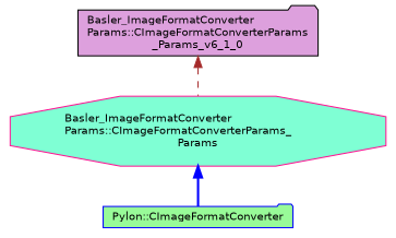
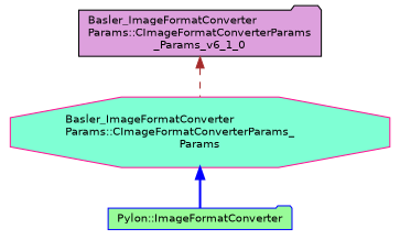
  digraph {
    node [fontname=Helvetica fontsize=10 shape=folder style=filled]
    edge [dir=back fontname=Helvetica fontsize=10 labelfontname=Helvetica labelfontsize=10]
    n1 [color=black fillcolor=plum fontcolor=black height=0.2 label="Basler_ImageFormatConverter\lParams::CImageFormatConverterParams\l_Params_v6_1_0" width=0.4]
    n2 [color=deeppink fillcolor=aquamarine height=0.2 label="Basler_ImageFormatConverter\lParams::CImageFormatConverterParams_\lParams" shape=octagon width=0.4]
-   n3 [color=blue fillcolor=palegreen height=0.2 label="Pylon::CImageFormatConverter" width=0.4]
+   n3 [color=blue fillcolor=palegreen height=0.2 label="Pylon::ImageFormatConverter" width=0.4]
    n1 -> n2 [color=brown style=dashed]
    n2 -> n3 [color=blue style=bold]
  }
